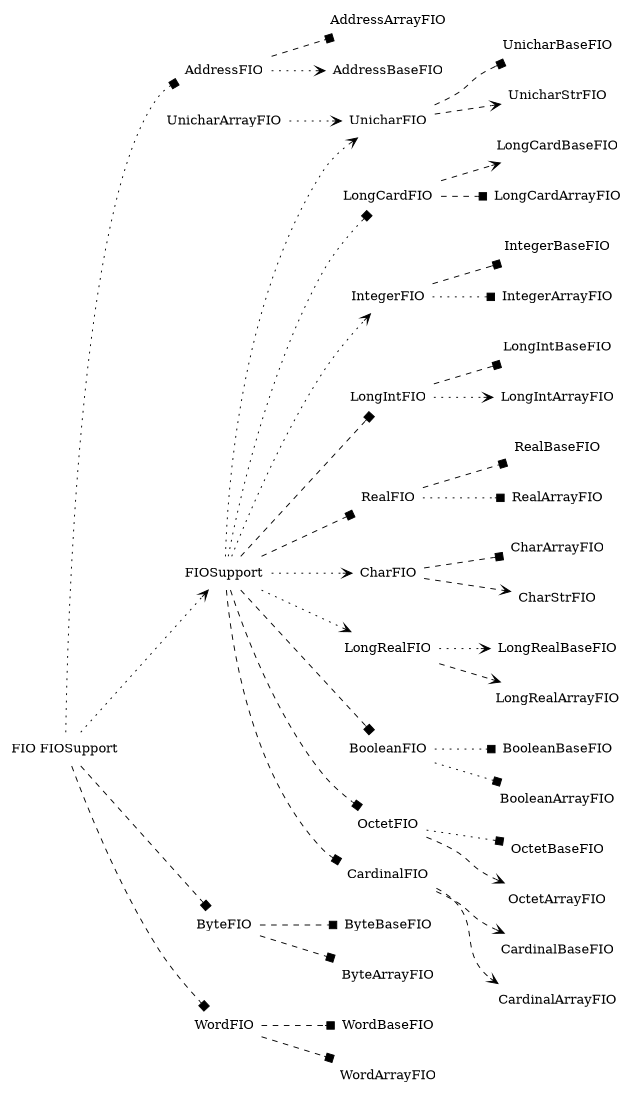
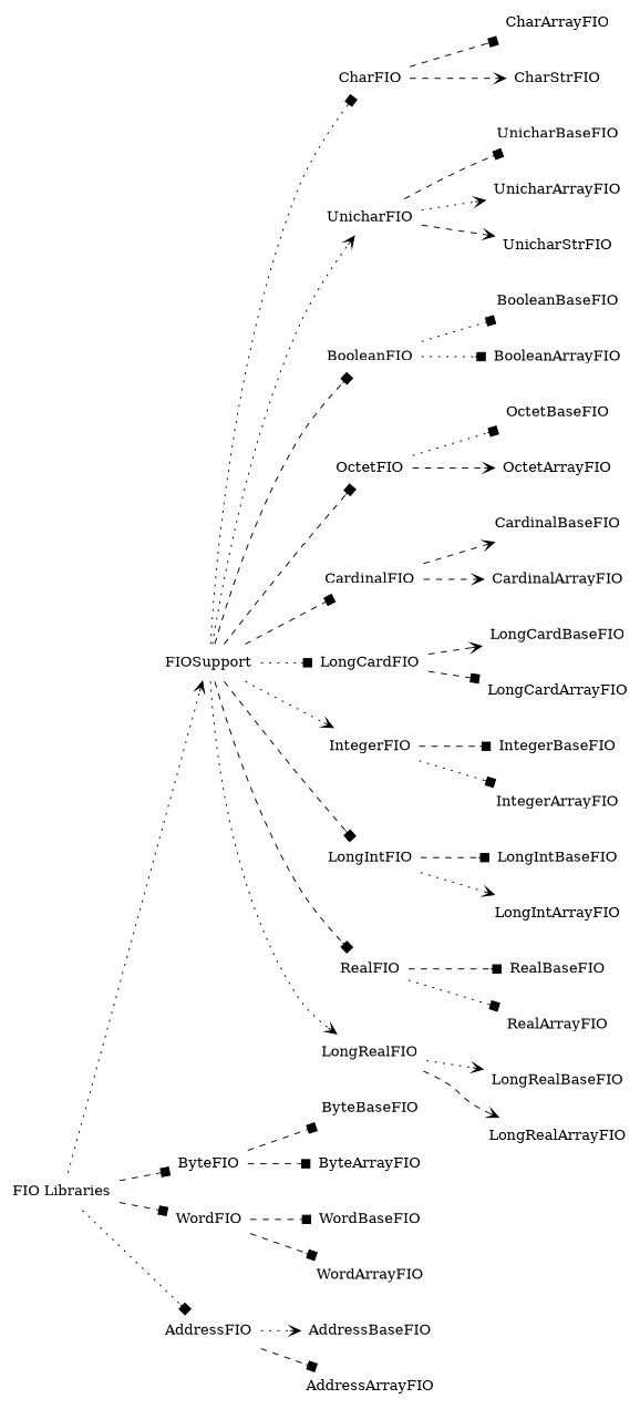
  digraph {
    rankdir=LR
    node [shape=none]
    edge [arrowhead=box style=dashed]
-   "FIO Libraries" [label="FIO FIOSupport"]
+   "FIO Libraries"
    FIOSupport
    ByteFIO
    WordFIO
    AddressFIO
    CharFIO
    UnicharFIO
    BooleanFIO
    OctetFIO
    CardinalFIO
    LongCardFIO
    IntegerFIO
    LongIntFIO
    RealFIO
    LongRealFIO
    ByteBaseFIO
    ByteArrayFIO
    WordBaseFIO
    WordArrayFIO
    AddressBaseFIO
    AddressArrayFIO
    CharArrayFIO
    CharStrFIO
    UnicharBaseFIO
    UnicharArrayFIO
    UnicharStrFIO
    BooleanBaseFIO
    BooleanArrayFIO
    OctetBaseFIO
    OctetArrayFIO
    CardinalBaseFIO
    CardinalArrayFIO
    LongCardBaseFIO
    LongCardArrayFIO
    IntegerBaseFIO
    IntegerArrayFIO
    LongIntBaseFIO
    LongIntArrayFIO
    RealBaseFIO
    RealArrayFIO
    LongRealBaseFIO
    LongRealArrayFIO
    "FIO Libraries" -> FIOSupport [arrowhead=vee style=dotted]
    "FIO Libraries" -> ByteFIO
    "FIO Libraries" -> WordFIO
    "FIO Libraries" -> AddressFIO [style=dotted]
-   FIOSupport -> CharFIO [arrowhead=vee style=dotted]
+   FIOSupport -> CharFIO [style=dotted]
    FIOSupport -> UnicharFIO [arrowhead=vee style=dotted]
    FIOSupport -> BooleanFIO
    FIOSupport -> OctetFIO
    FIOSupport -> CardinalFIO
    FIOSupport -> LongCardFIO [style=dotted]
    FIOSupport -> IntegerFIO [arrowhead=vee style=dotted]
    FIOSupport -> LongIntFIO
    FIOSupport -> RealFIO
    FIOSupport -> LongRealFIO [arrowhead=vee style=dotted]
    ByteFIO -> ByteBaseFIO
    ByteFIO -> ByteArrayFIO
    WordFIO -> WordBaseFIO
    WordFIO -> WordArrayFIO
    AddressFIO -> AddressBaseFIO [arrowhead=vee style=dotted]
    AddressFIO -> AddressArrayFIO
    CharFIO -> CharArrayFIO
    CharFIO -> CharStrFIO [arrowhead=vee]
    UnicharFIO -> UnicharBaseFIO
-   UnicharArrayFIO -> UnicharFIO [arrowhead=vee style=dotted]
+   UnicharFIO -> UnicharArrayFIO [arrowhead=vee style=dotted]
    UnicharFIO -> UnicharStrFIO [arrowhead=vee]
    BooleanFIO -> BooleanBaseFIO [style=dotted]
    BooleanFIO -> BooleanArrayFIO [style=dotted]
    OctetFIO -> OctetBaseFIO [style=dotted]
    OctetFIO -> OctetArrayFIO [arrowhead=vee]
    CardinalFIO -> CardinalBaseFIO [arrowhead=vee]
    CardinalFIO -> CardinalArrayFIO [arrowhead=vee]
    LongCardFIO -> LongCardBaseFIO [arrowhead=vee]
    LongCardFIO -> LongCardArrayFIO
    IntegerFIO -> IntegerBaseFIO
    IntegerFIO -> IntegerArrayFIO [style=dotted]
    LongIntFIO -> LongIntBaseFIO
    LongIntFIO -> LongIntArrayFIO [arrowhead=vee style=dotted]
    RealFIO -> RealBaseFIO
    RealFIO -> RealArrayFIO [style=dotted]
    LongRealFIO -> LongRealBaseFIO [arrowhead=vee style=dotted]
    LongRealFIO -> LongRealArrayFIO [arrowhead=vee]
  }
